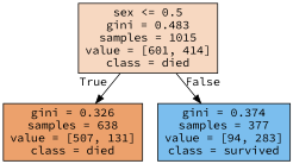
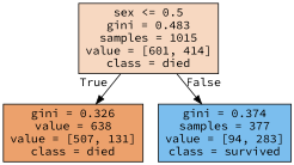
  digraph {
    ranksep=equally
    splines=polyline
    fontname="Source Code Pro"
    node [color=black shape=box style=filled fontname="Source Code Pro"]
    edge [labeldistance=2.5 fontname="Source Code Pro"]
    n1 [fillcolor="#e581394f" label="sex <= 0.5\ngini = 0.483\nsamples = 1015\nvalue = [601, 414]\nclass = died"]
-   n2 [fillcolor="#e58139bd" label="gini = 0.326\nsamples = 638\nvalue = [507, 131]\nclass = died"]
+   n2 [fillcolor="#e58139bd" label="gini = 0.326\nvalue = 638\nvalue = [507, 131]\nclass = died"]
    n3 [fillcolor="#399de5aa" label="gini = 0.374\nsamples = 377\nvalue = [94, 283]\nclass = survived"]
    subgraph sub_1 {
      rank=same
      n1
    }
    subgraph sub_2 {
      rank=same
      n2
      n3
    }
    n1 -> n2 [headlabel=True labelangle=45]
    n1 -> n3 [headlabel=False labelangle=-45]
  }
